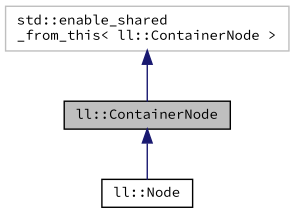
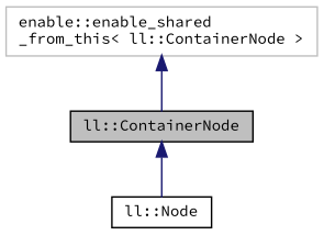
  digraph {
    fontname="Source Code Pro"
    node [color=black fillcolor=white fontname="Source Code Pro" fontsize=10 shape=record style=filled]
    edge [color=midnightblue dir=back fontname="Source Code Pro" fontsize=10 labelfontname=Helvetica labelfontsize=10 style=solid]
    n1 [fillcolor=grey75 fontcolor=black height=0.2 label="ll::ContainerNode" width=0.4]
    n2 [height=0.2 label="ll::Node" width=0.4]
-   n3 [color=grey75 height=0.2 label="std::enable_shared\l_from_this\< ll::ContainerNode \>" width=0.4]
+   n3 [color=grey75 height=0.2 label="enable::enable_shared\l_from_this\< ll::ContainerNode \>" width=0.4]
    n1 -> n2
    n3 -> n1
  }
